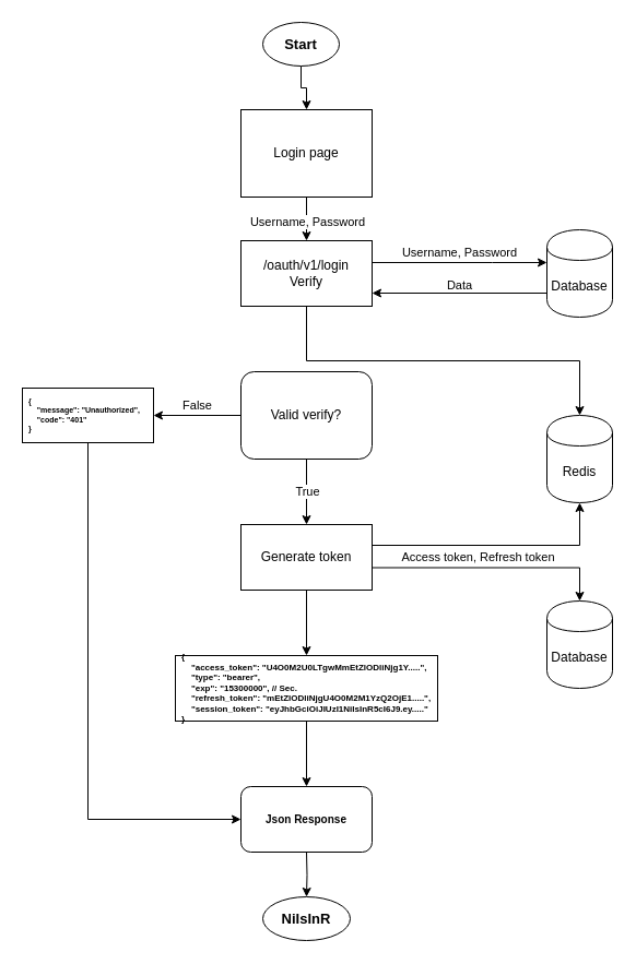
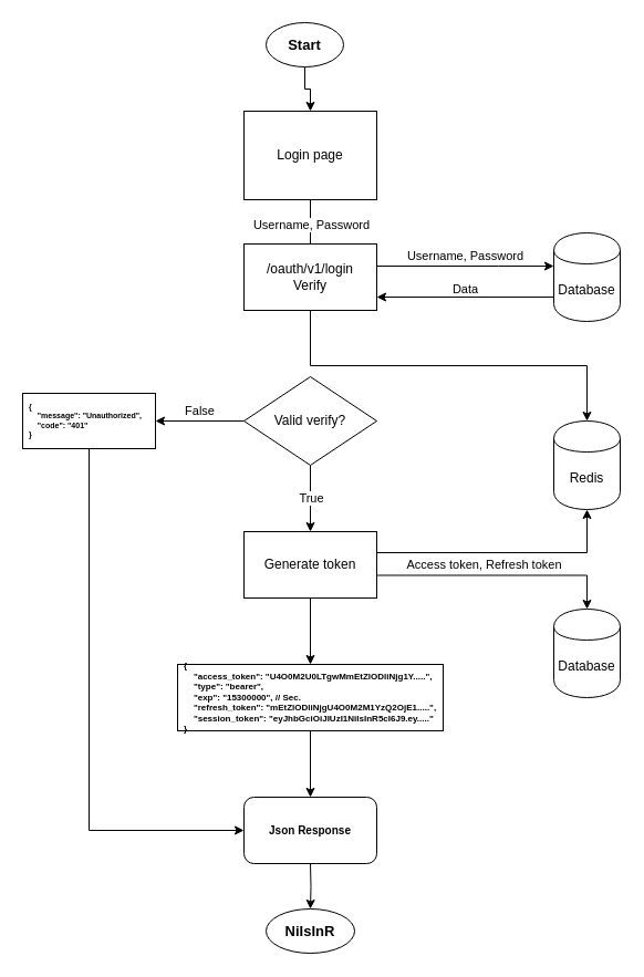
  <mxCell id="0" />
  <mxCell id="1" parent="0" />
- <mxCell id="2" style="edgeStyle=orthogonalEdgeStyle;rounded=0;orthogonalLoop=1;jettySize=auto;html=1;exitX=0.5;exitY=1;exitDx=0;exitDy=0;entryX=0.5;entryY=0;entryDx=0;entryDy=0;" parent="1" source="4" target="8" edge="1"><mxGeometry relative="1" as="geometry" /></mxCell>
+ <mxCell id="2" style="edgeStyle=orthogonalEdgeStyle;rounded=0;orthogonalLoop=1;jettySize=auto;html=1;exitX=0.5;exitY=1;exitDx=0;exitDy=0;entryX=0.5;entryY=0;entryDx=0;entryDy=0;endArrow=none;" parent="1" source="4" target="8" edge="1"><mxGeometry relative="1" as="geometry" /></mxCell>
  <mxCell id="3" value="Username, Password" style="edgeLabel;html=1;align=center;verticalAlign=middle;resizable=0;points=[];" parent="2" vertex="1" connectable="0"><mxGeometry x="-0.201" y="1" relative="1" as="geometry"><mxPoint x="-1" y="6" as="offset" /></mxGeometry></mxCell>
  <mxCell id="4" value="Login page" style="rounded=0;whiteSpace=wrap;html=1;" parent="1" vertex="1"><mxGeometry x="220" y="100" width="120" height="80" as="geometry" /></mxCell>
  <mxCell id="5" value="" style="edgeStyle=orthogonalEdgeStyle;rounded=0;orthogonalLoop=1;jettySize=auto;html=1;" parent="1" source="8" target="11" edge="1"><mxGeometry relative="1" as="geometry"><mxPoint x="460" y="250" as="targetPoint" /><Array as="points"><mxPoint x="450" y="240" /><mxPoint x="450" y="240" /></Array></mxGeometry></mxCell>
  <mxCell id="6" value="Username, Password" style="edgeLabel;html=1;align=center;verticalAlign=middle;resizable=0;points=[];" parent="5" vertex="1" connectable="0"><mxGeometry x="0.163" y="2" relative="1" as="geometry"><mxPoint x="-13.1" y="-8" as="offset" /></mxGeometry></mxCell>
  <mxCell id="7" style="edgeStyle=orthogonalEdgeStyle;rounded=0;orthogonalLoop=1;jettySize=auto;html=1;exitX=0.5;exitY=1;exitDx=0;exitDy=0;" parent="1" source="8" target="22" edge="1"><mxGeometry relative="1" as="geometry" /></mxCell>
  <mxCell id="8" value="/oauth/v1/login&lt;br&gt;Verify" style="rounded=0;whiteSpace=wrap;html=1;" parent="1" vertex="1"><mxGeometry x="220" y="220" width="120" height="60" as="geometry" /></mxCell>
  <mxCell id="9" style="edgeStyle=orthogonalEdgeStyle;rounded=0;orthogonalLoop=1;jettySize=auto;html=1;exitX=0;exitY=0.7;exitDx=0;exitDy=0;entryX=1;entryY=0.75;entryDx=0;entryDy=0;" parent="1" edge="1"><mxGeometry relative="1" as="geometry"><mxPoint x="340" y="268" as="targetPoint" /><mxPoint x="500" y="269" as="sourcePoint" /><Array as="points"><mxPoint x="500" y="268" /></Array></mxGeometry></mxCell>
  <mxCell id="10" value="Data" style="edgeLabel;html=1;align=center;verticalAlign=middle;resizable=0;points=[];" parent="9" vertex="1" connectable="0"><mxGeometry x="0.152" y="1" relative="1" as="geometry"><mxPoint x="11.67" y="-9" as="offset" /></mxGeometry></mxCell>
  <mxCell id="11" value="Database" style="shape=cylinder;whiteSpace=wrap;html=1;boundedLbl=1;backgroundOutline=1;" parent="1" vertex="1"><mxGeometry x="500" y="210" width="60" height="80" as="geometry" /></mxCell>
  <mxCell id="12" style="edgeStyle=orthogonalEdgeStyle;rounded=0;orthogonalLoop=1;jettySize=auto;html=1;exitX=0;exitY=0.5;exitDx=0;exitDy=0;entryX=1;entryY=0.5;entryDx=0;entryDy=0;" parent="1" source="16" edge="1"><mxGeometry relative="1" as="geometry"><mxPoint x="140" y="380" as="targetPoint" /></mxGeometry></mxCell>
  <mxCell id="13" value="False" style="edgeLabel;html=1;align=center;verticalAlign=middle;resizable=0;points=[];" parent="12" vertex="1" connectable="0"><mxGeometry x="-0.164" y="1" relative="1" as="geometry"><mxPoint x="-6.86" y="-11" as="offset" /></mxGeometry></mxCell>
  <mxCell id="14" style="edgeStyle=orthogonalEdgeStyle;rounded=0;orthogonalLoop=1;jettySize=auto;html=1;exitX=0.5;exitY=1;exitDx=0;exitDy=0;entryX=0.5;entryY=0;entryDx=0;entryDy=0;" parent="1" source="16" target="18" edge="1"><mxGeometry relative="1" as="geometry" /></mxCell>
  <mxCell id="15" value="True" style="edgeLabel;html=1;align=center;verticalAlign=middle;resizable=0;points=[];" parent="14" vertex="1" connectable="0"><mxGeometry x="-0.324" y="1" relative="1" as="geometry"><mxPoint x="-1" y="9.43" as="offset" /></mxGeometry></mxCell>
- <mxCell id="16" value="Valid verify?" style="whiteSpace=wrap;html=1;rounded=1;" parent="1" vertex="1"><mxGeometry x="220" y="340" width="120" height="80" as="geometry" /></mxCell>
+ <mxCell id="16" value="Valid verify?" style="rhombus;whiteSpace=wrap;html=1;" parent="1" vertex="1"><mxGeometry x="220" y="340" width="120" height="80" as="geometry" /></mxCell>
  <mxCell id="17" style="edgeStyle=orthogonalEdgeStyle;rounded=0;orthogonalLoop=1;jettySize=auto;html=1;exitX=0.5;exitY=1;exitDx=0;exitDy=0;entryX=0.5;entryY=0;entryDx=0;entryDy=0;fontSize=7;" parent="1" source="18" target="28" edge="1"><mxGeometry relative="1" as="geometry" /></mxCell>
  <mxCell id="18" value="Generate token" style="rounded=0;whiteSpace=wrap;html=1;" parent="1" vertex="1"><mxGeometry x="220" y="480" width="120" height="60" as="geometry" /></mxCell>
  <mxCell id="19" style="edgeStyle=orthogonalEdgeStyle;rounded=0;orthogonalLoop=1;jettySize=auto;html=1;exitX=0.5;exitY=1;exitDx=0;exitDy=0;fontSize=7;entryX=0;entryY=0.5;entryDx=0;entryDy=0;" parent="1" source="20" target="32" edge="1"><mxGeometry relative="1" as="geometry"><mxPoint x="180" y="700" as="targetPoint" /><Array as="points"><mxPoint x="80" y="750" /></Array></mxGeometry></mxCell>
  <mxCell id="20" value="&lt;font style=&quot;font-size: 7px&quot;&gt;&lt;span style=&quot;font-size: 7px&quot;&gt;{&lt;/span&gt;&lt;br style=&quot;font-size: 7px&quot;&gt;&lt;span style=&quot;font-size: 7px&quot;&gt;&amp;nbsp; &amp;nbsp; &quot;message&quot;: &quot;Unauthorized&quot;,&lt;br&gt;&lt;/span&gt;&amp;nbsp; &amp;nbsp; &quot;code&quot;: &quot;401&quot;&lt;br style=&quot;font-size: 7px&quot;&gt;&lt;span style=&quot;font-size: 7px&quot;&gt;}&lt;/span&gt;&lt;/font&gt;" style="rounded=0;whiteSpace=wrap;html=1;align=left;verticalAlign=middle;spacing=6;fontSize=7;fontStyle=1;" parent="1" vertex="1"><mxGeometry x="20" y="355" width="120" height="50" as="geometry" /></mxCell>
  <mxCell id="21" value="" style="edgeStyle=orthogonalEdgeStyle;rounded=0;orthogonalLoop=1;jettySize=auto;html=1;entryX=0.5;entryY=1;entryDx=0;entryDy=0;" parent="1" target="22" edge="1"><mxGeometry relative="1" as="geometry"><mxPoint x="340" y="499" as="sourcePoint" /><mxPoint x="530" y="499" as="targetPoint" /><Array as="points"><mxPoint x="530" y="499" /></Array></mxGeometry></mxCell>
  <mxCell id="22" value="Redis" style="shape=cylinder;whiteSpace=wrap;html=1;boundedLbl=1;backgroundOutline=1;" parent="1" vertex="1"><mxGeometry x="500" y="380" width="60" height="80" as="geometry" /></mxCell>
  <mxCell id="23" value="Database" style="shape=cylinder;whiteSpace=wrap;html=1;boundedLbl=1;backgroundOutline=1;" parent="1" vertex="1"><mxGeometry x="500" y="550" width="60" height="80" as="geometry" /></mxCell>
  <mxCell id="24" value="" style="edgeStyle=orthogonalEdgeStyle;rounded=0;orthogonalLoop=1;jettySize=auto;html=1;entryX=0.5;entryY=0;entryDx=0;entryDy=0;" parent="1" target="23" edge="1"><mxGeometry relative="1" as="geometry"><mxPoint x="340" y="519.49" as="sourcePoint" /><mxPoint x="530" y="500.49" as="targetPoint" /><Array as="points"><mxPoint x="530" y="519" /></Array></mxGeometry></mxCell>
  <mxCell id="25" value="Access token, Refresh token" style="edgeLabel;html=1;align=center;verticalAlign=middle;resizable=0;points=[];" parent="24" vertex="1" connectable="0"><mxGeometry x="0.163" y="2" relative="1" as="geometry"><mxPoint x="-31.71" y="-8" as="offset" /></mxGeometry></mxCell>
  <mxCell id="26" style="edgeStyle=orthogonalEdgeStyle;rounded=0;orthogonalLoop=1;jettySize=auto;html=1;exitX=0.5;exitY=1;exitDx=0;exitDy=0;entryX=0.5;entryY=0;entryDx=0;entryDy=0;fontSize=7;" parent="1" target="31" edge="1"><mxGeometry relative="1" as="geometry"><mxPoint x="280" y="780" as="sourcePoint" /></mxGeometry></mxCell>
  <mxCell id="27" style="edgeStyle=orthogonalEdgeStyle;rounded=0;orthogonalLoop=1;jettySize=auto;html=1;exitX=0.5;exitY=1;exitDx=0;exitDy=0;entryX=0.5;entryY=0;entryDx=0;entryDy=0;fontSize=7;" parent="1" source="28" target="32" edge="1"><mxGeometry relative="1" as="geometry" /></mxCell>
  <mxCell id="28" value="&lt;font style=&quot;font-size: 8px&quot;&gt;{&lt;br&gt;&amp;nbsp; &amp;nbsp; &quot;access_token&quot;: &quot;U4O0M2U0LTgwMmEtZlODliNjg1Y.....&quot;,&lt;br&gt;&amp;nbsp; &amp;nbsp; &quot;type&quot;: &quot;bearer&quot;,&lt;br&gt;&amp;nbsp; &amp;nbsp; &quot;exp&quot;: &quot;15300000&quot;, // Sec.&lt;br&gt;&amp;nbsp; &amp;nbsp; &quot;refresh_token&quot;: &quot;mEtZlODliNjgU4O0M2M1YzQ2OjE1.....&quot;,&lt;br&gt;&amp;nbsp; &amp;nbsp; &quot;session_token&quot;: &quot;eyJhbGciOiJIUzI1NiIsInR5cI6J9.ey.....&quot;&lt;br&gt;}&lt;/font&gt;" style="rounded=0;whiteSpace=wrap;html=1;fontSize=7;align=left;spacing=6;fontStyle=1" parent="1" vertex="1"><mxGeometry x="160" y="600" width="240" height="60" as="geometry" /></mxCell>
  <mxCell id="29" style="edgeStyle=orthogonalEdgeStyle;rounded=0;orthogonalLoop=1;jettySize=auto;html=1;exitX=0.5;exitY=1;exitDx=0;exitDy=0;entryX=0.5;entryY=0;entryDx=0;entryDy=0;fontSize=7;" parent="1" source="30" target="4" edge="1"><mxGeometry relative="1" as="geometry" /></mxCell>
  <mxCell id="30" value="&lt;b&gt;&lt;font style=&quot;font-size: 13px&quot;&gt;Start&lt;/font&gt;&lt;/b&gt;" style="ellipse;whiteSpace=wrap;html=1;fontSize=7;align=center;" parent="1" vertex="1"><mxGeometry x="240" y="20" width="70" height="40" as="geometry" /></mxCell>
  <mxCell id="31" value="&lt;b&gt;&lt;font style=&quot;font-size: 13px&quot;&gt;NiIsInR&lt;/font&gt;&lt;/b&gt;" style="ellipse;whiteSpace=wrap;html=1;fontSize=7;align=center;" parent="1" vertex="1"><mxGeometry x="240" y="821" width="80" height="40" as="geometry" /></mxCell>
  <mxCell id="32" value="&lt;b&gt;&lt;font style=&quot;font-size: 10px&quot;&gt;Json Response&lt;/font&gt;&lt;/b&gt;" style="rounded=1;whiteSpace=wrap;html=1;fontSize=7;align=center;" parent="1" vertex="1"><mxGeometry x="220" y="720" width="120" height="60" as="geometry" /></mxCell>
